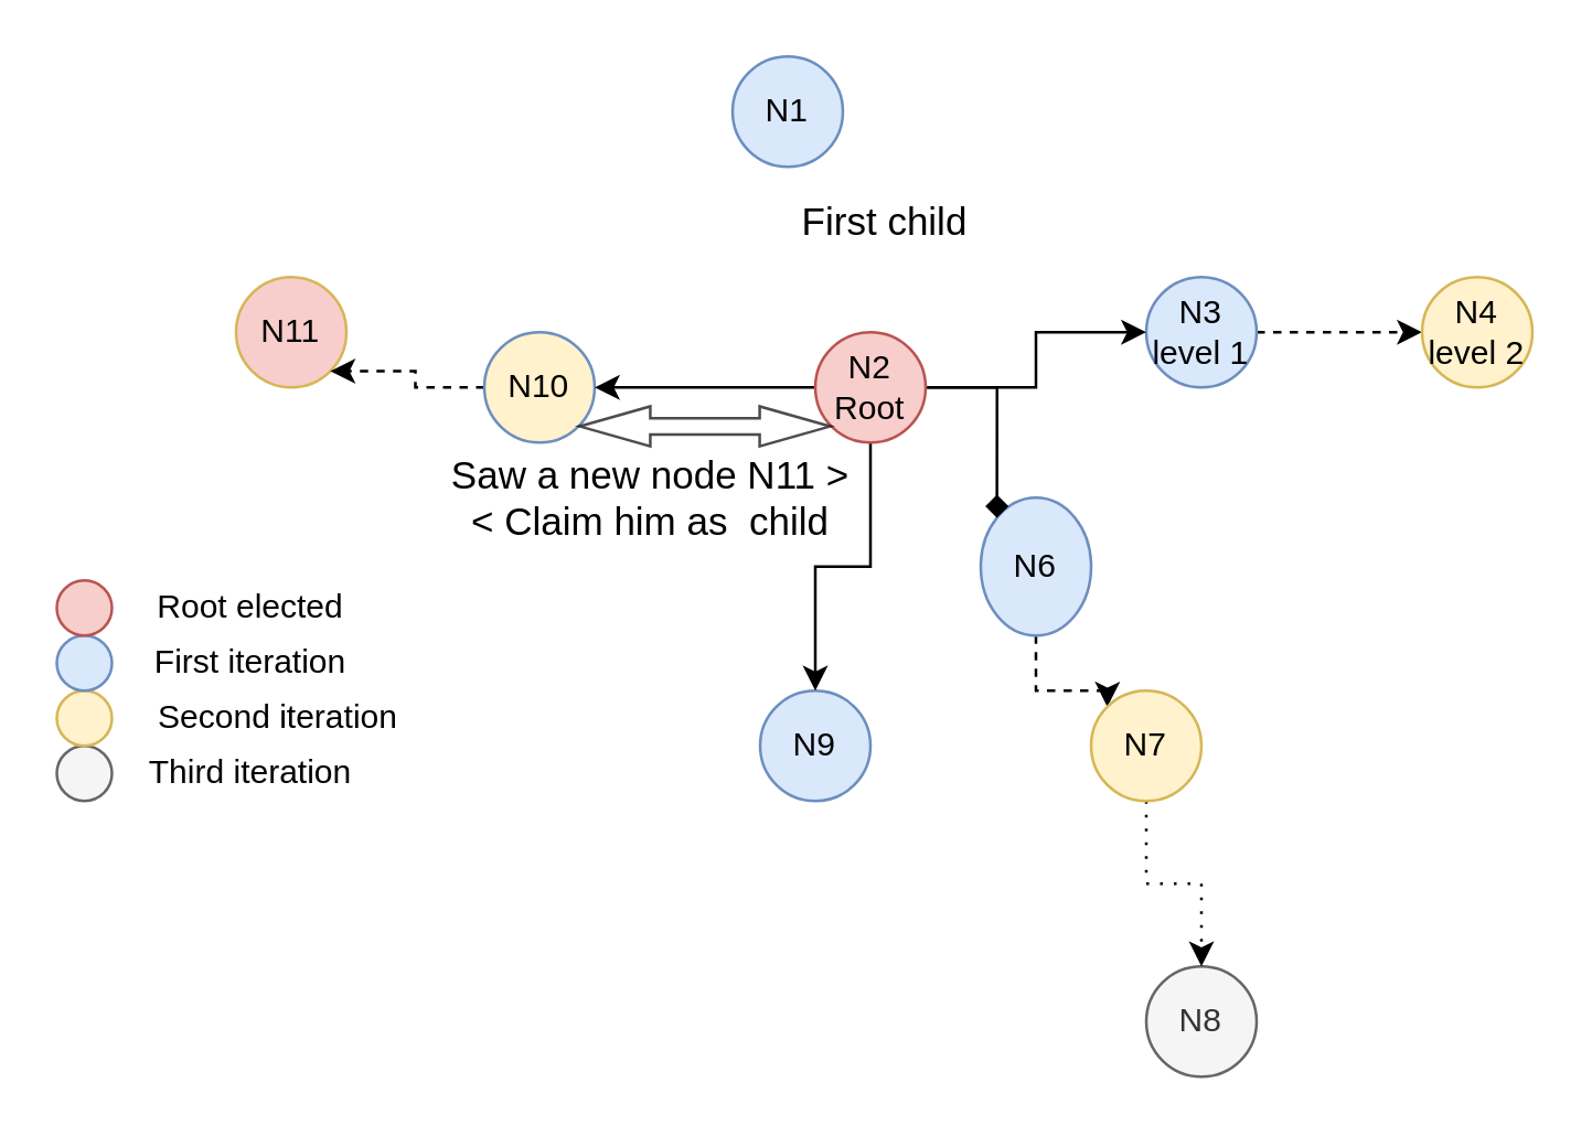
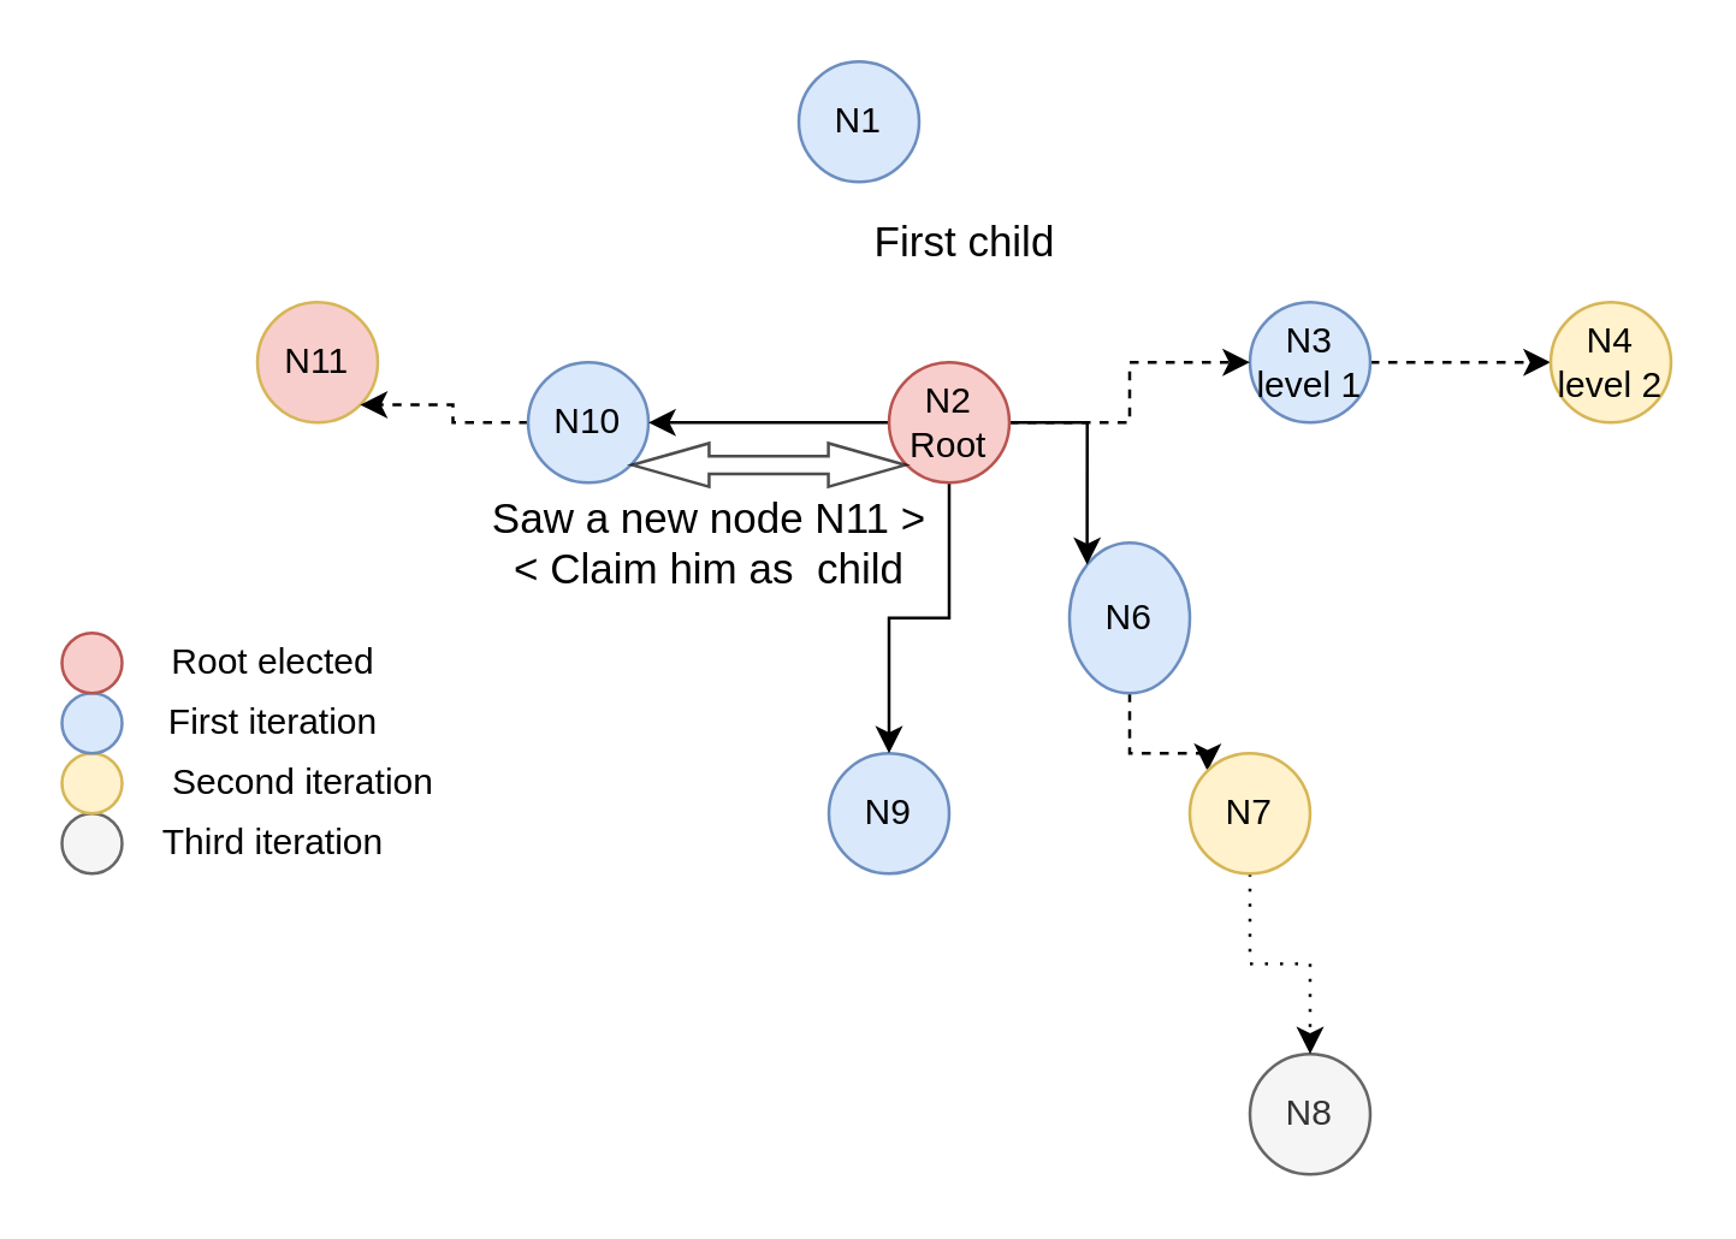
  <mxCell id="0" />
  <mxCell id="1" parent="0" />
  <mxCell id="2" style="edgeStyle=orthogonalEdgeStyle;rounded=0;orthogonalLoop=1;jettySize=auto;html=1;entryX=0;entryY=0;entryDx=0;entryDy=0;dashed=1;" parent="1" source="3" target="8" edge="1"><mxGeometry relative="1" as="geometry" /></mxCell>
  <mxCell id="3" value="N6" style="ellipse;whiteSpace=wrap;html=1;aspect=fixed;fillColor=#dae8fc;strokeColor=#6c8ebf;" parent="1" vertex="1"><mxGeometry x="355" y="180" width="40" height="50" as="geometry" /></mxCell>
  <mxCell id="4" value="N11" style="ellipse;whiteSpace=wrap;html=1;aspect=fixed;fillColor=#f8cecc;strokeColor=#d6b656;" parent="1" vertex="1"><mxGeometry x="85" y="100" width="40" height="40" as="geometry" /></mxCell>
  <mxCell id="5" value="N8" style="ellipse;whiteSpace=wrap;html=1;aspect=fixed;fillColor=#f5f5f5;fontColor=#333333;strokeColor=#666666;" parent="1" vertex="1"><mxGeometry x="415" y="350" width="40" height="40" as="geometry" /></mxCell>
  <mxCell id="6" value="N9" style="ellipse;whiteSpace=wrap;html=1;aspect=fixed;fillColor=#dae8fc;strokeColor=#6c8ebf;" parent="1" vertex="1"><mxGeometry x="275" y="250" width="40" height="40" as="geometry" /></mxCell>
  <mxCell id="7" style="edgeStyle=orthogonalEdgeStyle;rounded=0;orthogonalLoop=1;jettySize=auto;html=1;dashed=1;dashPattern=1 4;" parent="1" source="8" target="5" edge="1"><mxGeometry relative="1" as="geometry" /></mxCell>
  <mxCell id="8" value="N7" style="ellipse;whiteSpace=wrap;html=1;aspect=fixed;fillColor=#fff2cc;strokeColor=#d6b656;" parent="1" vertex="1"><mxGeometry x="395" y="250" width="40" height="40" as="geometry" /></mxCell>
  <mxCell id="9" value="N1" style="ellipse;whiteSpace=wrap;html=1;aspect=fixed;fillColor=#dae8fc;strokeColor=#6c8ebf;" parent="1" vertex="1"><mxGeometry x="265" y="20" width="40" height="40" as="geometry" /></mxCell>
  <mxCell id="10" style="edgeStyle=orthogonalEdgeStyle;rounded=0;orthogonalLoop=1;jettySize=auto;html=1;dashed=1;" parent="1" source="11" target="14" edge="1"><mxGeometry relative="1" as="geometry" /></mxCell>
  <mxCell id="11" value="N3&lt;br&gt;level 1" style="ellipse;whiteSpace=wrap;html=1;aspect=fixed;fillColor=#dae8fc;strokeColor=#6c8ebf;" parent="1" vertex="1"><mxGeometry x="415" y="100" width="40" height="40" as="geometry" /></mxCell>
  <mxCell id="12" style="edgeStyle=orthogonalEdgeStyle;rounded=0;orthogonalLoop=1;jettySize=auto;html=1;entryX=1;entryY=1;entryDx=0;entryDy=0;dashed=1;" parent="1" source="13" target="4" edge="1"><mxGeometry relative="1" as="geometry" /></mxCell>
- <mxCell id="13" value="N10" style="ellipse;whiteSpace=wrap;html=1;aspect=fixed;fillColor=#fff2cc;strokeColor=#6c8ebf;" parent="1" vertex="1"><mxGeometry x="175" y="120" width="40" height="40" as="geometry" /></mxCell>
+ <mxCell id="13" value="N10" style="ellipse;whiteSpace=wrap;html=1;aspect=fixed;fillColor=#dae8fc;strokeColor=#6c8ebf;" parent="1" vertex="1"><mxGeometry x="175" y="120" width="40" height="40" as="geometry" /></mxCell>
  <mxCell id="14" value="N4&lt;br&gt;level 2" style="ellipse;whiteSpace=wrap;html=1;aspect=fixed;fillColor=#fff2cc;strokeColor=#d6b656;" parent="1" vertex="1"><mxGeometry x="515" y="100" width="40" height="40" as="geometry" /></mxCell>
- <mxCell id="15" style="edgeStyle=orthogonalEdgeStyle;rounded=0;orthogonalLoop=1;jettySize=auto;html=1;entryX=0;entryY=0.5;entryDx=0;entryDy=0;" parent="1" source="19" target="11" edge="1"><mxGeometry relative="1" as="geometry" /></mxCell>
+ <mxCell id="15" style="edgeStyle=orthogonalEdgeStyle;rounded=0;orthogonalLoop=1;jettySize=auto;html=1;entryX=0;entryY=0.5;entryDx=0;entryDy=0;dashed=1;" parent="1" source="19" target="11" edge="1"><mxGeometry relative="1" as="geometry" /></mxCell>
  <mxCell id="16" style="edgeStyle=orthogonalEdgeStyle;rounded=0;orthogonalLoop=1;jettySize=auto;html=1;" parent="1" source="19" target="13" edge="1"><mxGeometry relative="1" as="geometry" /></mxCell>
  <mxCell id="17" style="edgeStyle=orthogonalEdgeStyle;rounded=0;orthogonalLoop=1;jettySize=auto;html=1;" parent="1" source="19" target="6" edge="1"><mxGeometry relative="1" as="geometry" /></mxCell>
- <mxCell id="18" style="edgeStyle=orthogonalEdgeStyle;rounded=0;orthogonalLoop=1;jettySize=auto;html=1;entryX=0;entryY=0;entryDx=0;entryDy=0;endArrow=diamond;" parent="1" source="19" target="3" edge="1"><mxGeometry relative="1" as="geometry" /></mxCell>
+ <mxCell id="18" style="edgeStyle=orthogonalEdgeStyle;rounded=0;orthogonalLoop=1;jettySize=auto;html=1;entryX=0;entryY=0;entryDx=0;entryDy=0;" parent="1" source="19" target="3" edge="1"><mxGeometry relative="1" as="geometry" /></mxCell>
  <mxCell id="19" value="N2&lt;br&gt;Root" style="ellipse;whiteSpace=wrap;html=1;aspect=fixed;fillColor=#f8cecc;strokeColor=#b85450;" parent="1" vertex="1"><mxGeometry x="295" y="120" width="40" height="40" as="geometry" /></mxCell>
  <mxCell id="20" value="First child" style="text;html=1;align=center;verticalAlign=middle;resizable=0;points=[];autosize=1;strokeColor=none;fillColor=none;fontSize=14;" parent="1" vertex="1"><mxGeometry x="280" y="70" width="80" height="20" as="geometry" /></mxCell>
  <mxCell id="21" value="Saw a new node N11 &amp;gt;&lt;br style=&quot;font-size: 14px&quot;&gt;&amp;lt; Claim him as&amp;nbsp; child" style="text;html=1;align=center;verticalAlign=middle;resizable=0;points=[];autosize=1;strokeColor=none;fillColor=none;fontSize=14;" parent="1" vertex="1"><mxGeometry x="155" y="160" width="160" height="40" as="geometry" /></mxCell>
  <mxCell id="22" value="" style="endArrow=classic;startArrow=classic;html=1;rounded=0;entryX=0;entryY=1;entryDx=0;entryDy=0;exitX=1;exitY=1;exitDx=0;exitDy=0;shape=flexArrow;endSize=8.175;startSize=8.175;strokeWidth=1;strokeColor=default;opacity=70;width=5.833;endWidth=7.639;startWidth=7.639;" parent="1" source="13" target="19" edge="1"><mxGeometry width="50" height="50" relative="1" as="geometry"><mxPoint x="245" y="200" as="sourcePoint" /><mxPoint x="295" y="150" as="targetPoint" /></mxGeometry></mxCell>
  <mxCell id="23" value="" style="ellipse;whiteSpace=wrap;html=1;aspect=fixed;fillColor=#f5f5f5;fontColor=#333333;strokeColor=#666666;" vertex="1" parent="1"><mxGeometry x="20" y="270" width="20" height="20" as="geometry" /></mxCell>
  <mxCell id="24" value="Third iteration" style="text;html=1;align=center;verticalAlign=middle;resizable=0;points=[];autosize=1;strokeColor=none;fillColor=none;" vertex="1" parent="1"><mxGeometry x="45" y="270" width="90" height="20" as="geometry" /></mxCell>
  <mxCell id="25" value="" style="ellipse;whiteSpace=wrap;html=1;aspect=fixed;fillColor=#fff2cc;strokeColor=#d6b656;" vertex="1" parent="1"><mxGeometry x="20" y="250" width="20" height="20" as="geometry" /></mxCell>
  <mxCell id="26" value="Second iteration" style="text;html=1;align=center;verticalAlign=middle;resizable=0;points=[];autosize=1;strokeColor=none;fillColor=none;" vertex="1" parent="1"><mxGeometry x="50" y="250" width="100" height="20" as="geometry" /></mxCell>
  <mxCell id="27" value="" style="ellipse;whiteSpace=wrap;html=1;aspect=fixed;fillColor=#dae8fc;strokeColor=#6c8ebf;" vertex="1" parent="1"><mxGeometry x="20" y="230" width="20" height="20" as="geometry" /></mxCell>
  <mxCell id="28" value="First iteration" style="text;html=1;align=center;verticalAlign=middle;resizable=0;points=[];autosize=1;strokeColor=none;fillColor=none;" vertex="1" parent="1"><mxGeometry x="50" y="230" width="80" height="20" as="geometry" /></mxCell>
  <mxCell id="29" value="" style="ellipse;whiteSpace=wrap;html=1;aspect=fixed;fillColor=#f8cecc;strokeColor=#b85450;" vertex="1" parent="1"><mxGeometry x="20" y="210" width="20" height="20" as="geometry" /></mxCell>
  <mxCell id="30" value="Root elected" style="text;html=1;align=center;verticalAlign=middle;resizable=0;points=[];autosize=1;strokeColor=none;fillColor=none;" vertex="1" parent="1"><mxGeometry x="50" y="210" width="80" height="20" as="geometry" /></mxCell>
